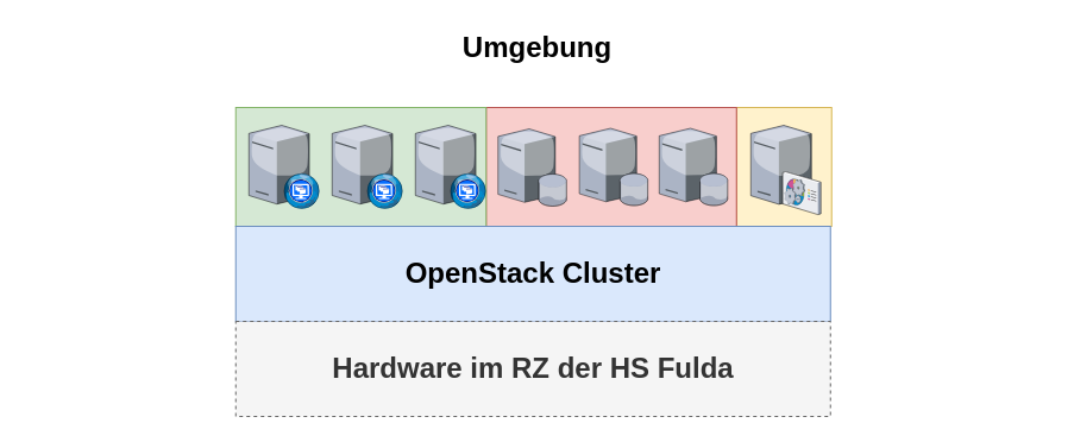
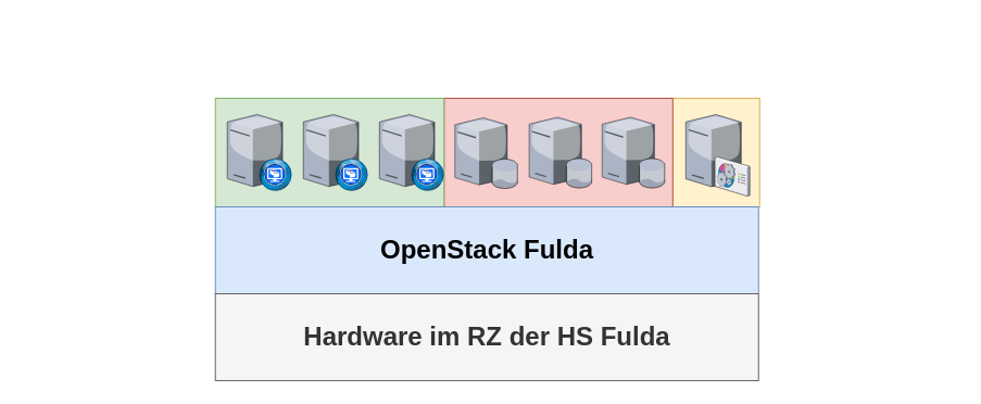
  <mxCell id="0" style=";html=1;" />
  <mxCell id="1" style=";html=1;" parent="0" />
- <mxCell id="2" value="Umgebung" style="text;strokeColor=none;fillColor=none;html=1;fontSize=24;fontStyle=1;verticalAlign=middle;align=center;" parent="1" vertex="1"><mxGeometry x="20" y="20" width="861" height="40" as="geometry" /></mxCell>
  <mxCell id="3" value="" style="group" vertex="1" connectable="0" parent="1"><mxGeometry x="197.75" y="90" width="505.5" height="260" as="geometry" /></mxCell>
  <mxCell id="4" value="" style="group" vertex="1" connectable="0" parent="3"><mxGeometry width="505.5" height="111" as="geometry" /></mxCell>
  <mxCell id="5" value="" style="whiteSpace=wrap;html=1;fillColor=#fff2cc;fontSize=14;strokeColor=#d6b656;verticalAlign=top;" vertex="1" parent="4"><mxGeometry x="421" width="80" height="100" as="geometry" /></mxCell>
  <mxCell id="6" value="" style="whiteSpace=wrap;html=1;fillColor=#f8cecc;fontSize=14;strokeColor=#b85450;verticalAlign=top;" vertex="1" parent="4"><mxGeometry x="210.5" width="210.5" height="100" as="geometry" /></mxCell>
  <mxCell id="7" value="" style="whiteSpace=wrap;html=1;fillColor=#d5e8d4;fontSize=14;strokeColor=#82b366;verticalAlign=top;" parent="4" vertex="1"><mxGeometry width="210.5" height="100" as="geometry" /></mxCell>
  <mxCell id="8" value="" style="verticalLabelPosition=bottom;aspect=fixed;html=1;verticalAlign=top;strokeColor=none;align=center;outlineConnect=0;shape=mxgraph.citrix.desktop_web;" parent="4" vertex="1"><mxGeometry x="11" y="15" width="59.5" height="70" as="geometry" /></mxCell>
  <mxCell id="9" value="" style="verticalLabelPosition=bottom;aspect=fixed;html=1;verticalAlign=top;strokeColor=none;align=center;outlineConnect=0;shape=mxgraph.citrix.desktop_web;" vertex="1" parent="4"><mxGeometry x="81" y="15" width="59.5" height="70" as="geometry" /></mxCell>
  <mxCell id="10" value="" style="verticalLabelPosition=bottom;aspect=fixed;html=1;verticalAlign=top;strokeColor=none;align=center;outlineConnect=0;shape=mxgraph.citrix.desktop_web;" vertex="1" parent="4"><mxGeometry x="151" y="15" width="59.5" height="70" as="geometry" /></mxCell>
  <mxCell id="11" value="" style="verticalLabelPosition=bottom;aspect=fixed;html=1;verticalAlign=top;strokeColor=none;align=center;outlineConnect=0;shape=mxgraph.citrix.database_server;" vertex="1" parent="4"><mxGeometry x="220.5" y="18" width="57.77" height="65" as="geometry" /></mxCell>
  <mxCell id="12" value="" style="verticalLabelPosition=bottom;aspect=fixed;html=1;verticalAlign=top;strokeColor=none;align=center;outlineConnect=0;shape=mxgraph.citrix.database_server;" vertex="1" parent="4"><mxGeometry x="288.87" y="17.5" width="57.77" height="65" as="geometry" /></mxCell>
  <mxCell id="13" value="" style="verticalLabelPosition=bottom;aspect=fixed;html=1;verticalAlign=top;strokeColor=none;align=center;outlineConnect=0;shape=mxgraph.citrix.database_server;" vertex="1" parent="4"><mxGeometry x="356" y="17.5" width="57.77" height="65" as="geometry" /></mxCell>
  <mxCell id="14" value="" style="verticalLabelPosition=bottom;aspect=fixed;html=1;verticalAlign=top;strokeColor=none;align=center;outlineConnect=0;shape=mxgraph.citrix.command_center;" vertex="1" parent="4"><mxGeometry x="433" y="15" width="58.98" height="75" as="geometry" /></mxCell>
- <mxCell id="15" value="OpenStack Cluster" style="whiteSpace=wrap;html=1;fillColor=#dae8fc;fontSize=24;strokeColor=#6c8ebf;verticalAlign=middle;fontStyle=1" vertex="1" parent="3"><mxGeometry y="100" width="500" height="80" as="geometry" /></mxCell>
- <mxCell id="16" value="Hardware im RZ der HS Fulda" style="whiteSpace=wrap;html=1;fillColor=#f5f5f5;fontSize=24;strokeColor=#666666;verticalAlign=middle;fontStyle=1;fontColor=#333333;dashed=1;" vertex="1" parent="3"><mxGeometry y="180" width="500" height="80" as="geometry" /></mxCell>
+ <mxCell id="15" value="OpenStack Fulda" style="whiteSpace=wrap;html=1;fillColor=#dae8fc;fontSize=24;strokeColor=#6c8ebf;verticalAlign=middle;fontStyle=1" vertex="1" parent="3"><mxGeometry y="100" width="500" height="80" as="geometry" /></mxCell>
+ <mxCell id="16" value="Hardware im RZ der HS Fulda" style="whiteSpace=wrap;html=1;fillColor=#f5f5f5;fontSize=24;strokeColor=#666666;verticalAlign=middle;fontStyle=1;fontColor=#333333;" vertex="1" parent="3"><mxGeometry y="180" width="500" height="80" as="geometry" /></mxCell>
